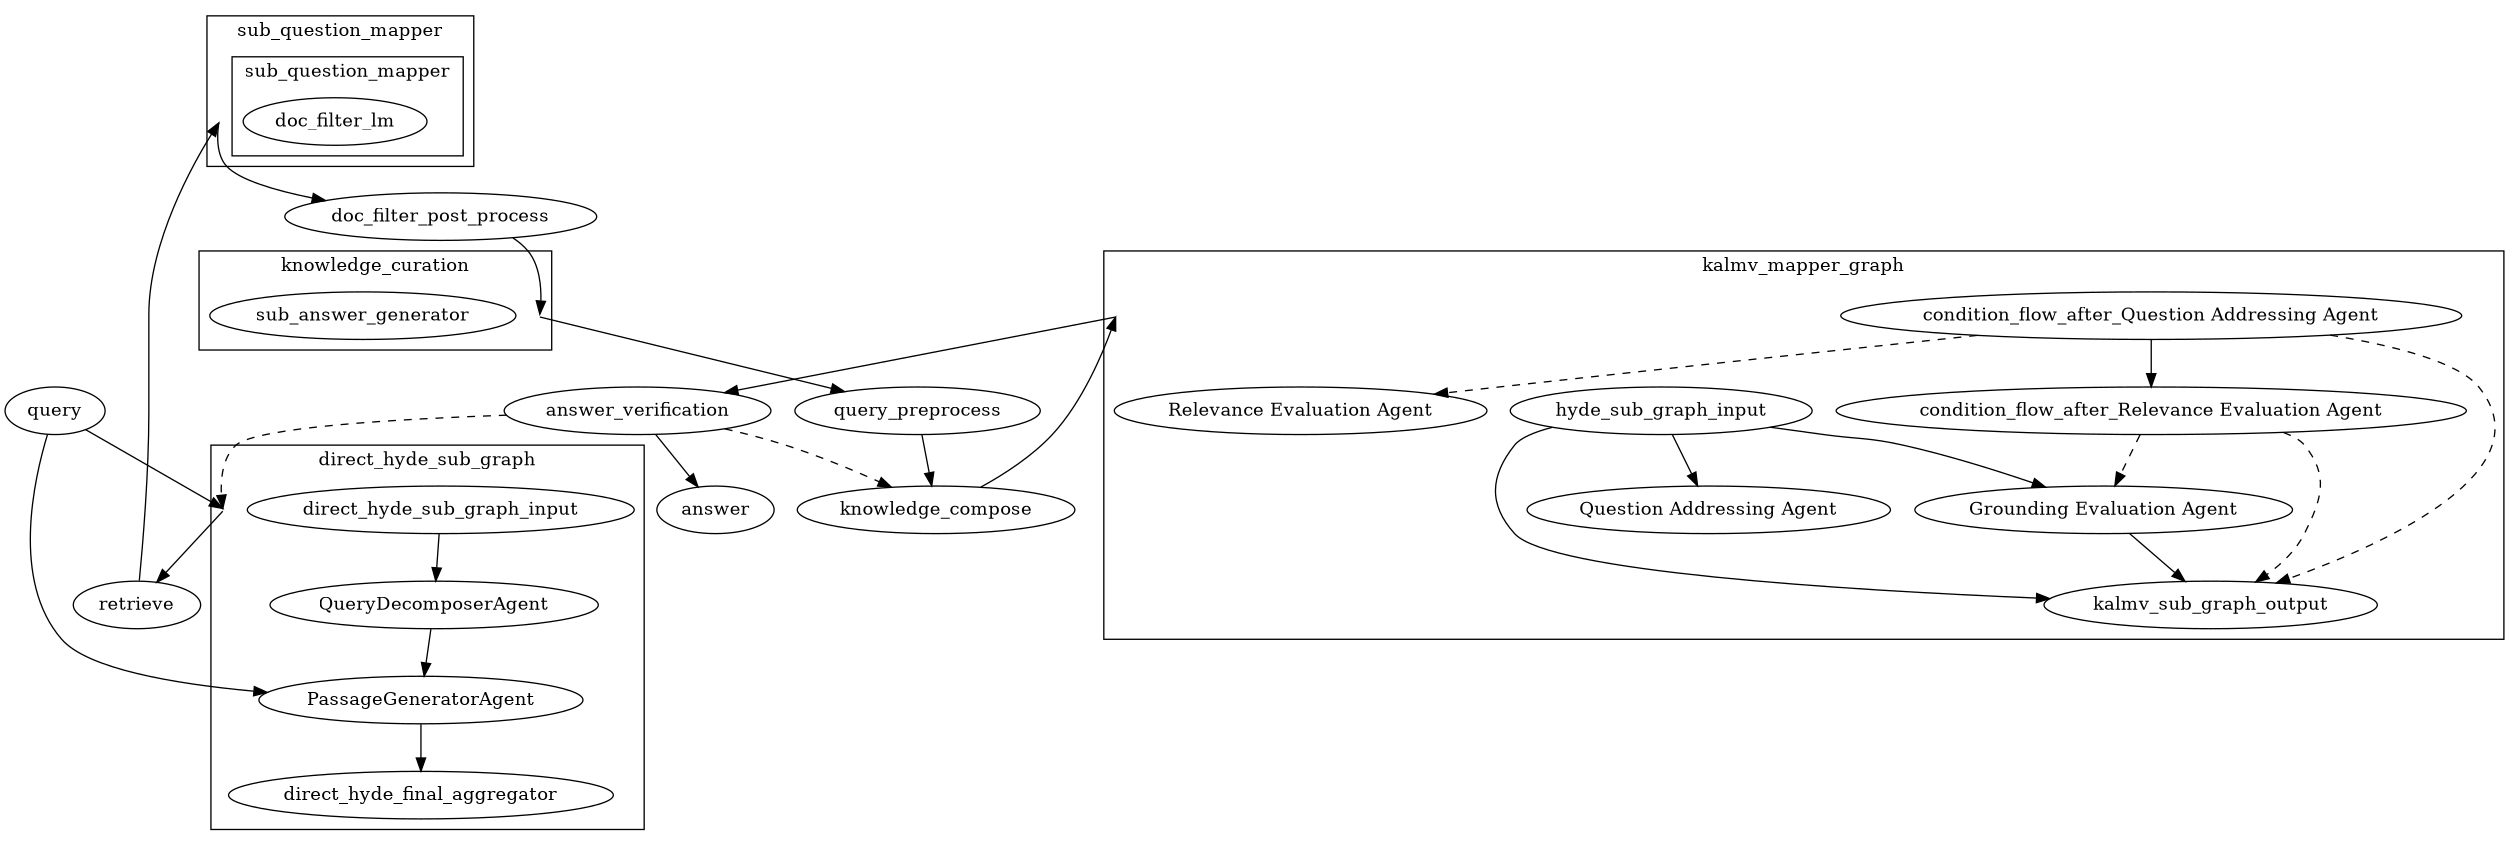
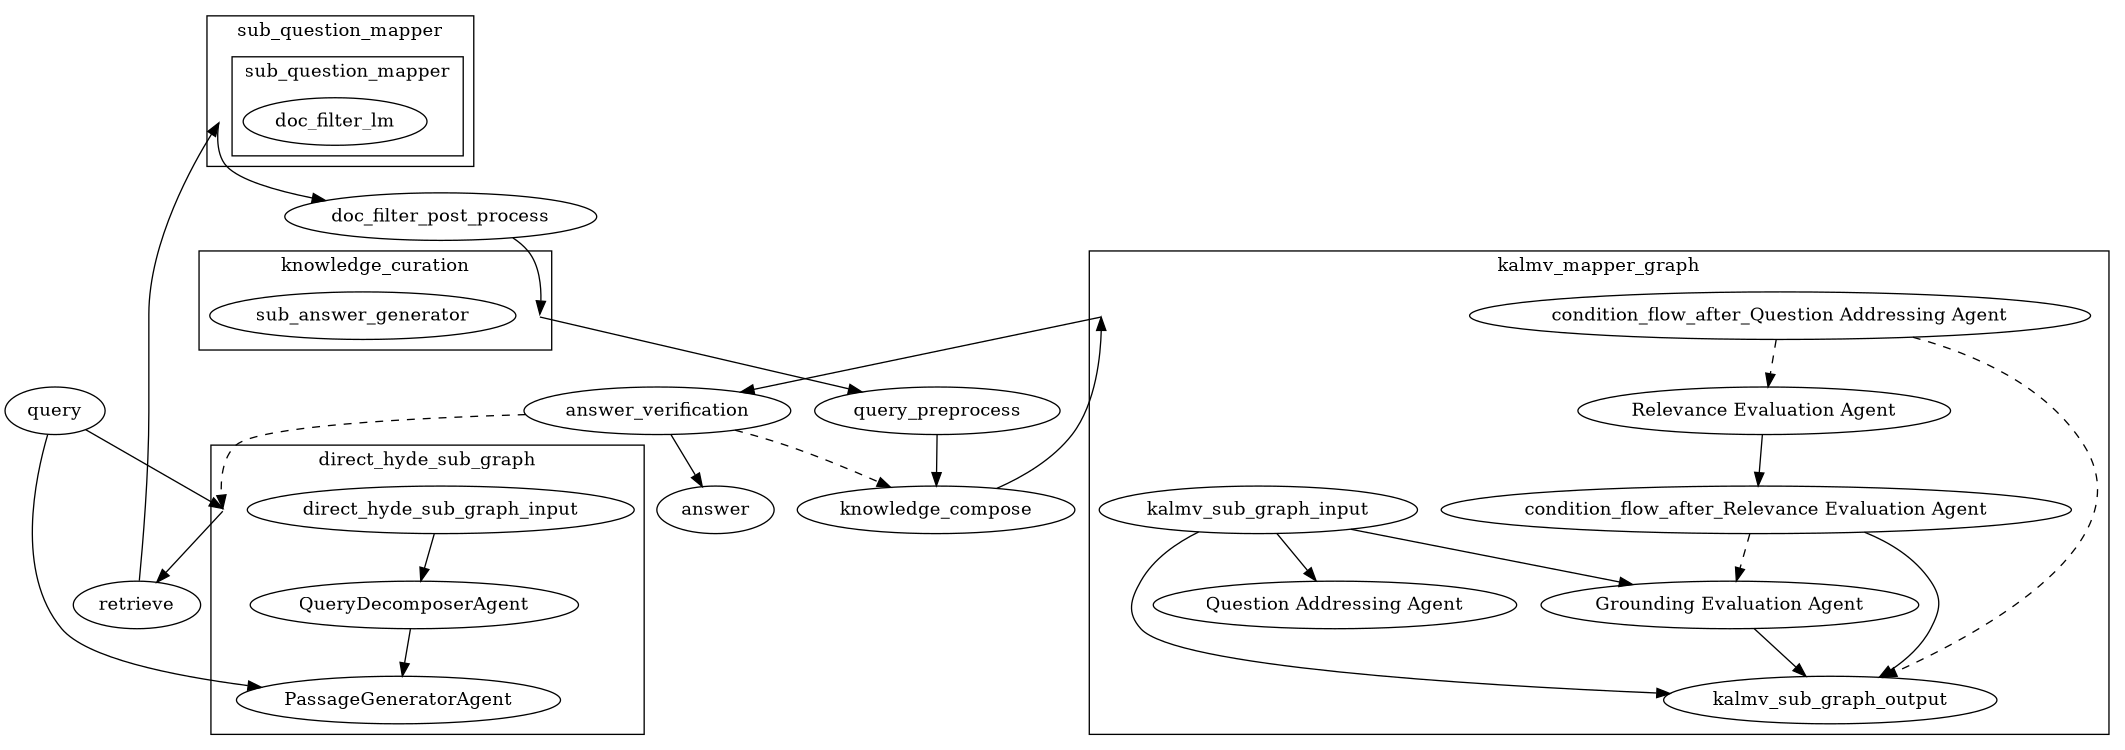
  digraph {
    compound=true
    _doc_mapper_cluster_ancor [fixedsize=true height=0 style=invis width=0]
    doc_filter_lm
    _sub_question_mapper_cluster_ancor [fixedsize=true height=0 style=invis width=0]
    _direct_hyde_sub_graph_cluster_ancor [fixedsize=true height=0 style=invis width=0]
-   direct_hyde_final_aggregator
    direct_hyde_sub_graph_input
    QueryDecomposerAgent
    PassageGeneratorAgent
    _knowledge_curation_cluster_ancor [fixedsize=true height=0 style=invis width=0]
    sub_answer_generator
    _kalmv_sub_graph_cluster_ancor [fixedsize=true height=0 style=invis width=0]
-   kalmv_sub_graph_input [label=hyde_sub_graph_input]
+   kalmv_sub_graph_input
    "Question Addressing Agent"
    "Relevance Evaluation Agent"
    "Grounding Evaluation Agent"
    "condition_flow_after_Question Addressing Agent"
    "condition_flow_after_Relevance Evaluation Agent"
    kalmv_sub_graph_output
    doc_filter_post_process
    retrieve
    n21 [label=query_preprocess]
    answer_verification
    _rag_cluster_ancor [fixedsize=true height=0 style=invis width=0]
    query
    n25 [label=knowledge_compose]
    answer
    subgraph cluster_1 {
      label=sub_question_mapper
      _sub_question_mapper_cluster_ancor
      subgraph cluster_2 {
        label=sub_question_mapper
        _doc_mapper_cluster_ancor
        doc_filter_lm
      }
    }
    subgraph cluster_3 {
      label=direct_hyde_sub_graph
      _direct_hyde_sub_graph_cluster_ancor
-     direct_hyde_final_aggregator
      direct_hyde_sub_graph_input
      QueryDecomposerAgent
      PassageGeneratorAgent
    }
    subgraph cluster_4 {
      label=knowledge_curation
      _knowledge_curation_cluster_ancor
      sub_answer_generator
    }
    subgraph cluster_5 {
      label=kalmv_mapper_graph
      _kalmv_sub_graph_cluster_ancor
      kalmv_sub_graph_input
      "Question Addressing Agent"
      "Relevance Evaluation Agent"
      "Grounding Evaluation Agent"
      "condition_flow_after_Question Addressing Agent"
      "condition_flow_after_Relevance Evaluation Agent"
      kalmv_sub_graph_output
    }
    _sub_question_mapper_cluster_ancor -> doc_filter_post_process
    _direct_hyde_sub_graph_cluster_ancor -> retrieve
    direct_hyde_sub_graph_input -> QueryDecomposerAgent
    QueryDecomposerAgent -> PassageGeneratorAgent
-   PassageGeneratorAgent -> direct_hyde_final_aggregator
    _knowledge_curation_cluster_ancor -> n21
    _kalmv_sub_graph_cluster_ancor -> answer_verification
    kalmv_sub_graph_input -> "Question Addressing Agent"
    kalmv_sub_graph_input -> "Grounding Evaluation Agent"
    kalmv_sub_graph_input -> kalmv_sub_graph_output
-   "condition_flow_after_Question Addressing Agent" -> "condition_flow_after_Relevance Evaluation Agent"
+   "Relevance Evaluation Agent" -> "condition_flow_after_Relevance Evaluation Agent"
    "Grounding Evaluation Agent" -> kalmv_sub_graph_output
    "condition_flow_after_Question Addressing Agent" -> "Relevance Evaluation Agent" [style=dashed]
    "condition_flow_after_Question Addressing Agent" -> kalmv_sub_graph_output [style=dashed]
    "condition_flow_after_Relevance Evaluation Agent" -> "Grounding Evaluation Agent" [style=dashed]
-   "condition_flow_after_Relevance Evaluation Agent" -> kalmv_sub_graph_output [style=dashed]
+   "condition_flow_after_Relevance Evaluation Agent" -> kalmv_sub_graph_output [style=solid]
    doc_filter_post_process -> _knowledge_curation_cluster_ancor
    retrieve -> _sub_question_mapper_cluster_ancor
    n21 -> n25
    answer_verification -> _direct_hyde_sub_graph_cluster_ancor [style=dashed]
    answer_verification -> n25 [style=dashed]
    answer_verification -> answer [style=solid]
    query -> _direct_hyde_sub_graph_cluster_ancor
    query -> PassageGeneratorAgent
    n25 -> _kalmv_sub_graph_cluster_ancor
  }
